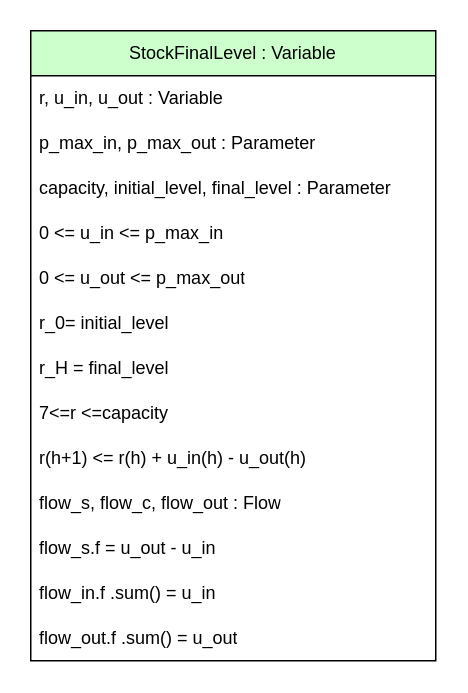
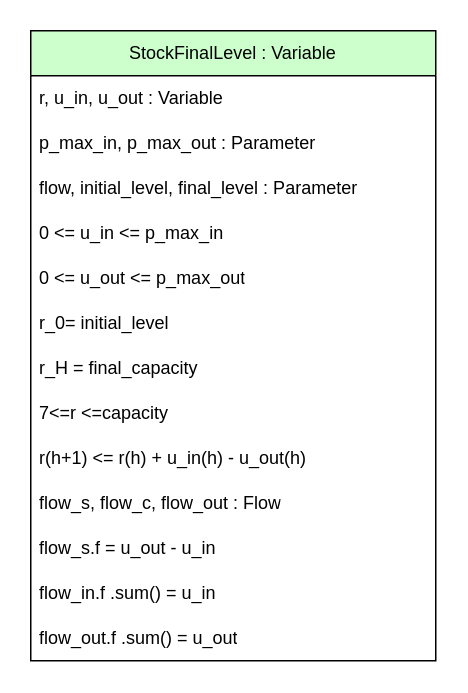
  <mxCell id="0" />
  <mxCell id="1" parent="0" />
  <mxCell id="2" value="StockFinalLevel : Variable" style="swimlane;fontStyle=0;childLayout=stackLayout;horizontal=1;startSize=30;horizontalStack=0;resizeParent=1;resizeParentMax=0;resizeLast=0;collapsible=1;marginBottom=0;whiteSpace=wrap;html=1;fillColor=#CCFFCC;fontColor=#000000;" parent="1" vertex="1"><mxGeometry x="20" y="20" width="270" height="420" as="geometry" /></mxCell>
  <mxCell id="3" value="r, u_in, u_out : Variable" style="text;strokeColor=none;fillColor=none;align=left;verticalAlign=middle;spacingLeft=4;spacingRight=4;overflow=hidden;points=[[0,0.5],[1,0.5]];portConstraint=eastwest;rotatable=0;whiteSpace=wrap;html=1;" parent="2" vertex="1"><mxGeometry y="30" width="270" height="30" as="geometry" /></mxCell>
  <mxCell id="4" value="p_max_in, p_max_out : Parameter" style="text;strokeColor=none;fillColor=none;align=left;verticalAlign=middle;spacingLeft=4;spacingRight=4;overflow=hidden;points=[[0,0.5],[1,0.5]];portConstraint=eastwest;rotatable=0;whiteSpace=wrap;html=1;" parent="2" vertex="1"><mxGeometry y="60" width="270" height="30" as="geometry" /></mxCell>
- <mxCell id="5" value="capacity, initial_level, final_level : Parameter" style="text;strokeColor=none;fillColor=none;align=left;verticalAlign=middle;spacingLeft=4;spacingRight=4;overflow=hidden;points=[[0,0.5],[1,0.5]];portConstraint=eastwest;rotatable=0;whiteSpace=wrap;html=1;" parent="2" vertex="1"><mxGeometry y="90" width="270" height="30" as="geometry" /></mxCell>
+ <mxCell id="5" value="flow, initial_level, final_level : Parameter" style="text;strokeColor=none;fillColor=none;align=left;verticalAlign=middle;spacingLeft=4;spacingRight=4;overflow=hidden;points=[[0,0.5],[1,0.5]];portConstraint=eastwest;rotatable=0;whiteSpace=wrap;html=1;" parent="2" vertex="1"><mxGeometry y="90" width="270" height="30" as="geometry" /></mxCell>
  <mxCell id="6" value="0 &amp;lt;= u_in &amp;lt;= p_max_in" style="text;strokeColor=none;fillColor=none;align=left;verticalAlign=middle;spacingLeft=4;spacingRight=4;overflow=hidden;points=[[0,0.5],[1,0.5]];portConstraint=eastwest;rotatable=0;whiteSpace=wrap;html=1;" parent="2" vertex="1"><mxGeometry y="120" width="270" height="30" as="geometry" /></mxCell>
  <mxCell id="7" value="0 &amp;lt;= u_out &amp;lt;= p_max_out" style="text;strokeColor=none;fillColor=none;align=left;verticalAlign=middle;spacingLeft=4;spacingRight=4;overflow=hidden;points=[[0,0.5],[1,0.5]];portConstraint=eastwest;rotatable=0;whiteSpace=wrap;html=1;" parent="2" vertex="1"><mxGeometry y="150" width="270" height="30" as="geometry" /></mxCell>
  <mxCell id="8" value="r_0= initial_level" style="text;strokeColor=none;fillColor=none;align=left;verticalAlign=middle;spacingLeft=4;spacingRight=4;overflow=hidden;points=[[0,0.5],[1,0.5]];portConstraint=eastwest;rotatable=0;whiteSpace=wrap;html=1;" parent="2" vertex="1"><mxGeometry y="180" width="270" height="30" as="geometry" /></mxCell>
- <mxCell id="9" value="r_H = final_level" style="text;strokeColor=none;fillColor=none;align=left;verticalAlign=middle;spacingLeft=4;spacingRight=4;overflow=hidden;points=[[0,0.5],[1,0.5]];portConstraint=eastwest;rotatable=0;whiteSpace=wrap;html=1;" parent="2" vertex="1"><mxGeometry y="210" width="270" height="30" as="geometry" /></mxCell>
+ <mxCell id="9" value="r_H = final_capacity" style="text;strokeColor=none;fillColor=none;align=left;verticalAlign=middle;spacingLeft=4;spacingRight=4;overflow=hidden;points=[[0,0.5],[1,0.5]];portConstraint=eastwest;rotatable=0;whiteSpace=wrap;html=1;" parent="2" vertex="1"><mxGeometry y="210" width="270" height="30" as="geometry" /></mxCell>
  <mxCell id="10" value="7&amp;lt;=r &amp;lt;=capacity" style="text;strokeColor=none;fillColor=none;align=left;verticalAlign=middle;spacingLeft=4;spacingRight=4;overflow=hidden;points=[[0,0.5],[1,0.5]];portConstraint=eastwest;rotatable=0;whiteSpace=wrap;html=1;" parent="2" vertex="1"><mxGeometry y="240" width="270" height="30" as="geometry" /></mxCell>
  <mxCell id="11" value="r(h+1) &amp;lt;= r(h) + u_in(h) - u_out(h)" style="text;strokeColor=none;fillColor=none;align=left;verticalAlign=middle;spacingLeft=4;spacingRight=4;overflow=hidden;points=[[0,0.5],[1,0.5]];portConstraint=eastwest;rotatable=0;whiteSpace=wrap;html=1;" parent="2" vertex="1"><mxGeometry y="270" width="270" height="30" as="geometry" /></mxCell>
  <mxCell id="12" value="flow_s, flow_c, flow_out : Flow" style="text;strokeColor=none;fillColor=none;align=left;verticalAlign=middle;spacingLeft=4;spacingRight=4;overflow=hidden;points=[[0,0.5],[1,0.5]];portConstraint=eastwest;rotatable=0;whiteSpace=wrap;html=1;" parent="2" vertex="1"><mxGeometry y="300" width="270" height="30" as="geometry" /></mxCell>
  <mxCell id="13" value="flow_s.f = u_out - u_in" style="text;strokeColor=none;fillColor=none;align=left;verticalAlign=middle;spacingLeft=4;spacingRight=4;overflow=hidden;points=[[0,0.5],[1,0.5]];portConstraint=eastwest;rotatable=0;whiteSpace=wrap;html=1;" parent="2" vertex="1"><mxGeometry y="330" width="270" height="30" as="geometry" /></mxCell>
  <mxCell id="14" value="flow_in.f .sum() = u_in" style="text;strokeColor=none;fillColor=none;align=left;verticalAlign=middle;spacingLeft=4;spacingRight=4;overflow=hidden;points=[[0,0.5],[1,0.5]];portConstraint=eastwest;rotatable=0;whiteSpace=wrap;html=1;" parent="2" vertex="1"><mxGeometry y="360" width="270" height="30" as="geometry" /></mxCell>
  <mxCell id="15" value="flow_out.f .sum() = u_out" style="text;strokeColor=none;fillColor=none;align=left;verticalAlign=middle;spacingLeft=4;spacingRight=4;overflow=hidden;points=[[0,0.5],[1,0.5]];portConstraint=eastwest;rotatable=0;whiteSpace=wrap;html=1;" parent="2" vertex="1"><mxGeometry y="390" width="270" height="30" as="geometry" /></mxCell>
